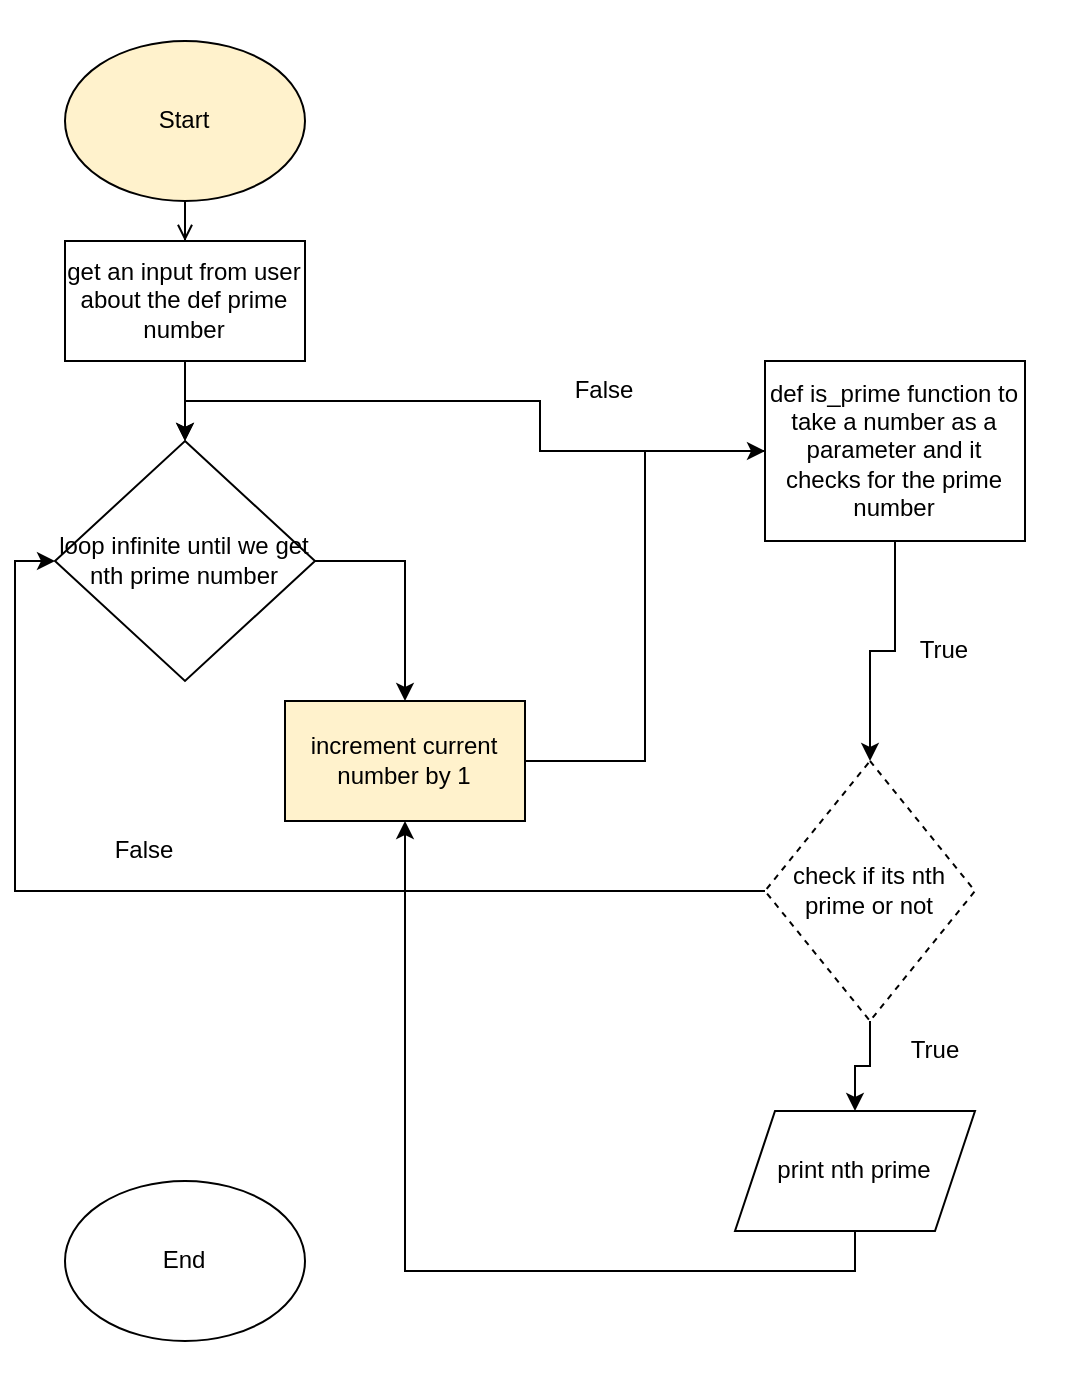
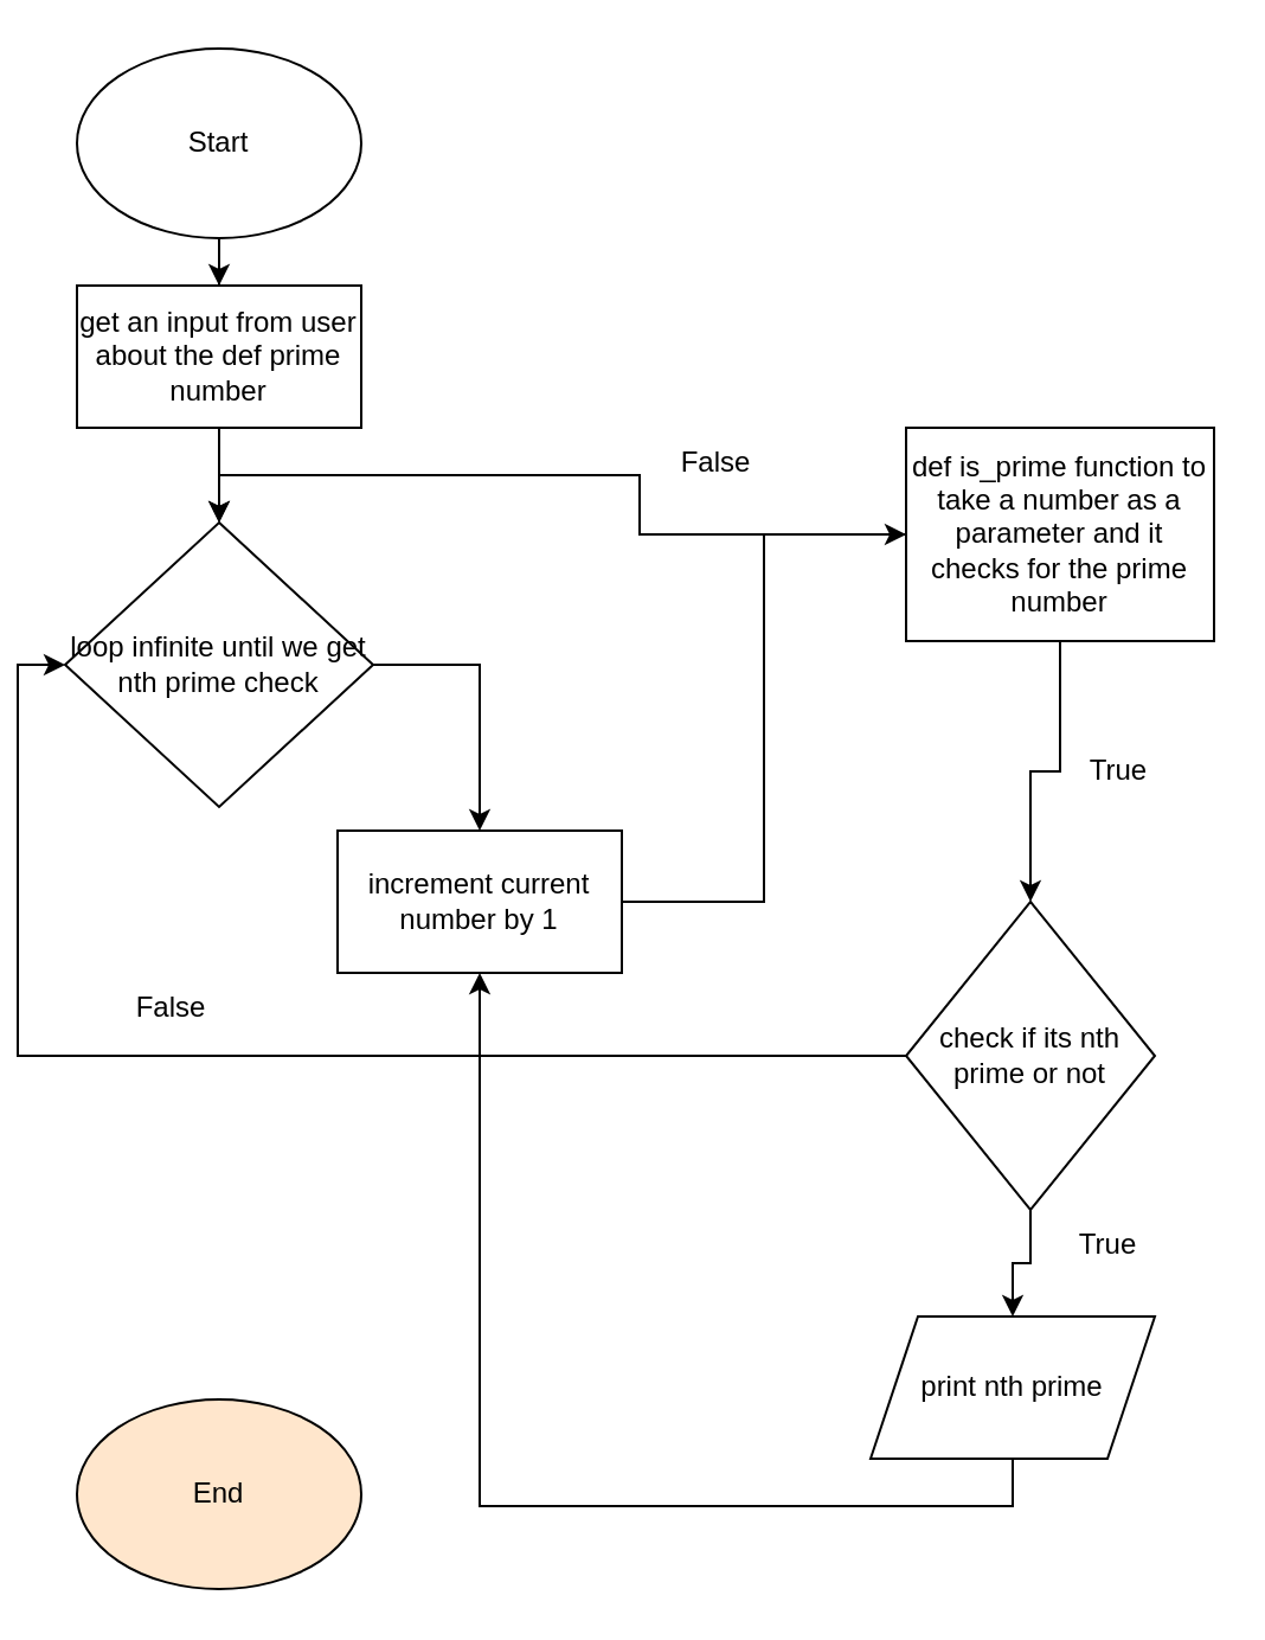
  <mxCell id="0" />
  <mxCell id="1" parent="0" />
- <mxCell id="2" style="edgeStyle=orthogonalEdgeStyle;rounded=0;orthogonalLoop=1;jettySize=auto;html=1;endArrow=open;" edge="1" parent="1" source="3" target="6"><mxGeometry relative="1" as="geometry" /></mxCell>
- <mxCell id="3" value="Start" style="ellipse;whiteSpace=wrap;html=1;fillColor=#fff2cc;" vertex="1" parent="1"><mxGeometry x="25" y="20" width="120" height="80" as="geometry" /></mxCell>
- <mxCell id="4" value="End" style="ellipse;whiteSpace=wrap;html=1;" vertex="1" parent="1"><mxGeometry x="25" y="590" width="120" height="80" as="geometry" /></mxCell>
+ <mxCell id="2" style="edgeStyle=orthogonalEdgeStyle;rounded=0;orthogonalLoop=1;jettySize=auto;html=1;" edge="1" parent="1" source="3" target="6"><mxGeometry relative="1" as="geometry" /></mxCell>
+ <mxCell id="3" value="Start" style="ellipse;whiteSpace=wrap;html=1;" vertex="1" parent="1"><mxGeometry x="25" y="20" width="120" height="80" as="geometry" /></mxCell>
+ <mxCell id="4" value="End" style="ellipse;whiteSpace=wrap;html=1;fillColor=#ffe6cc;" vertex="1" parent="1"><mxGeometry x="25" y="590" width="120" height="80" as="geometry" /></mxCell>
  <mxCell id="5" value="" style="edgeStyle=orthogonalEdgeStyle;rounded=0;orthogonalLoop=1;jettySize=auto;html=1;" edge="1" parent="1" source="6" target="11"><mxGeometry relative="1" as="geometry" /></mxCell>
  <mxCell id="6" value="get an input from user about the def prime number" style="rounded=0;whiteSpace=wrap;html=1;" vertex="1" parent="1"><mxGeometry x="25" y="120" width="120" height="60" as="geometry" /></mxCell>
  <mxCell id="7" style="edgeStyle=orthogonalEdgeStyle;rounded=0;orthogonalLoop=1;jettySize=auto;html=1;" edge="1" parent="1" source="9" target="19"><mxGeometry relative="1" as="geometry" /></mxCell>
  <mxCell id="8" style="edgeStyle=orthogonalEdgeStyle;rounded=0;orthogonalLoop=1;jettySize=auto;html=1;entryX=0.5;entryY=0;entryDx=0;entryDy=0;" edge="1" parent="1" source="9" target="11"><mxGeometry relative="1" as="geometry" /></mxCell>
  <mxCell id="9" value="def is_prime function to take a number as a parameter and it checks for the prime number&lt;br&gt;" style="rounded=0;whiteSpace=wrap;html=1;" vertex="1" parent="1"><mxGeometry x="375" y="180" width="130" height="90" as="geometry" /></mxCell>
  <mxCell id="10" style="edgeStyle=orthogonalEdgeStyle;rounded=0;orthogonalLoop=1;jettySize=auto;html=1;exitX=1;exitY=0.5;exitDx=0;exitDy=0;entryX=0.5;entryY=0;entryDx=0;entryDy=0;" edge="1" parent="1" source="11" target="15"><mxGeometry relative="1" as="geometry" /></mxCell>
- <mxCell id="11" value="loop infinite until we get nth prime number" style="rhombus;whiteSpace=wrap;html=1;" vertex="1" parent="1"><mxGeometry x="20" y="220" width="130" height="120" as="geometry" /></mxCell>
+ <mxCell id="11" value="loop infinite until we get nth prime check" style="rhombus;whiteSpace=wrap;html=1;" vertex="1" parent="1"><mxGeometry x="20" y="220" width="130" height="120" as="geometry" /></mxCell>
  <mxCell id="12" style="edgeStyle=orthogonalEdgeStyle;rounded=0;orthogonalLoop=1;jettySize=auto;html=1;exitX=0.5;exitY=1;exitDx=0;exitDy=0;" edge="1" parent="1" source="13" target="15"><mxGeometry relative="1" as="geometry" /></mxCell>
  <mxCell id="13" value="print nth prime" style="shape=parallelogram;perimeter=parallelogramPerimeter;whiteSpace=wrap;html=1;fixedSize=1;" vertex="1" parent="1"><mxGeometry x="360" y="555" width="120" height="60" as="geometry" /></mxCell>
  <mxCell id="14" style="edgeStyle=orthogonalEdgeStyle;rounded=0;orthogonalLoop=1;jettySize=auto;html=1;entryX=0;entryY=0.5;entryDx=0;entryDy=0;" edge="1" parent="1" source="15" target="9"><mxGeometry relative="1" as="geometry" /></mxCell>
- <mxCell id="15" value="increment current number by 1" style="rounded=0;whiteSpace=wrap;html=1;fillColor=#fff2cc;" vertex="1" parent="1"><mxGeometry x="135" y="350" width="120" height="60" as="geometry" /></mxCell>
+ <mxCell id="15" value="increment current number by 1" style="rounded=0;whiteSpace=wrap;html=1;" vertex="1" parent="1"><mxGeometry x="135" y="350" width="120" height="60" as="geometry" /></mxCell>
  <mxCell id="16" value="True" style="text;html=1;strokeColor=none;fillColor=none;align=center;verticalAlign=middle;whiteSpace=wrap;rounded=0;" vertex="1" parent="1"><mxGeometry x="435" y="310" width="60" height="30" as="geometry" /></mxCell>
  <mxCell id="17" style="edgeStyle=orthogonalEdgeStyle;rounded=0;orthogonalLoop=1;jettySize=auto;html=1;exitX=0.5;exitY=1;exitDx=0;exitDy=0;entryX=0.5;entryY=0;entryDx=0;entryDy=0;" edge="1" parent="1" source="19" target="13"><mxGeometry relative="1" as="geometry" /></mxCell>
  <mxCell id="18" style="edgeStyle=orthogonalEdgeStyle;rounded=0;orthogonalLoop=1;jettySize=auto;html=1;entryX=0;entryY=0.5;entryDx=0;entryDy=0;" edge="1" parent="1" source="19" target="11"><mxGeometry relative="1" as="geometry" /></mxCell>
- <mxCell id="19" value="check if its nth prime or not" style="rhombus;whiteSpace=wrap;html=1;dashed=1;" vertex="1" parent="1"><mxGeometry x="375" y="380" width="105" height="130" as="geometry" /></mxCell>
+ <mxCell id="19" value="check if its nth prime or not" style="rhombus;whiteSpace=wrap;html=1;" vertex="1" parent="1"><mxGeometry x="375" y="380" width="105" height="130" as="geometry" /></mxCell>
  <mxCell id="20" value="True" style="text;html=1;align=center;verticalAlign=middle;resizable=0;points=[];autosize=1;strokeColor=none;fillColor=none;" vertex="1" parent="1"><mxGeometry x="435" y="510" width="50" height="30" as="geometry" /></mxCell>
  <mxCell id="21" value="False" style="text;html=1;strokeColor=none;fillColor=none;align=center;verticalAlign=middle;whiteSpace=wrap;rounded=0;" vertex="1" parent="1"><mxGeometry x="265" y="180" width="60" height="30" as="geometry" /></mxCell>
  <mxCell id="22" value="False" style="text;html=1;strokeColor=none;fillColor=none;align=center;verticalAlign=middle;whiteSpace=wrap;rounded=0;" vertex="1" parent="1"><mxGeometry x="35" y="410" width="60" height="30" as="geometry" /></mxCell>
